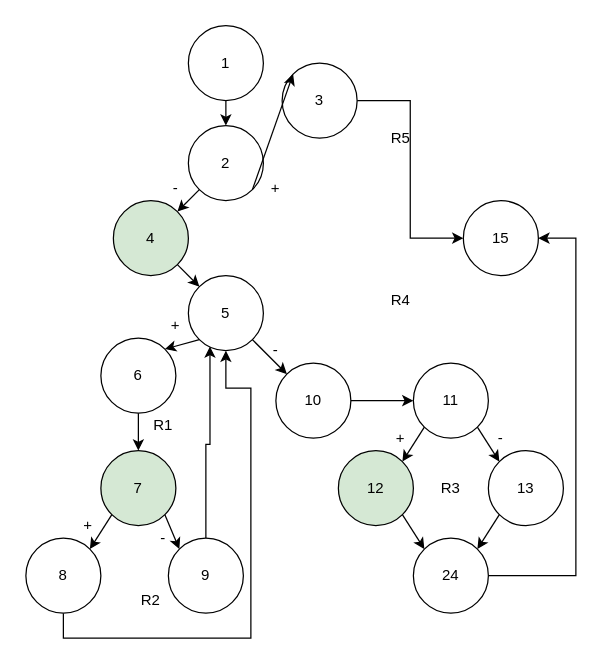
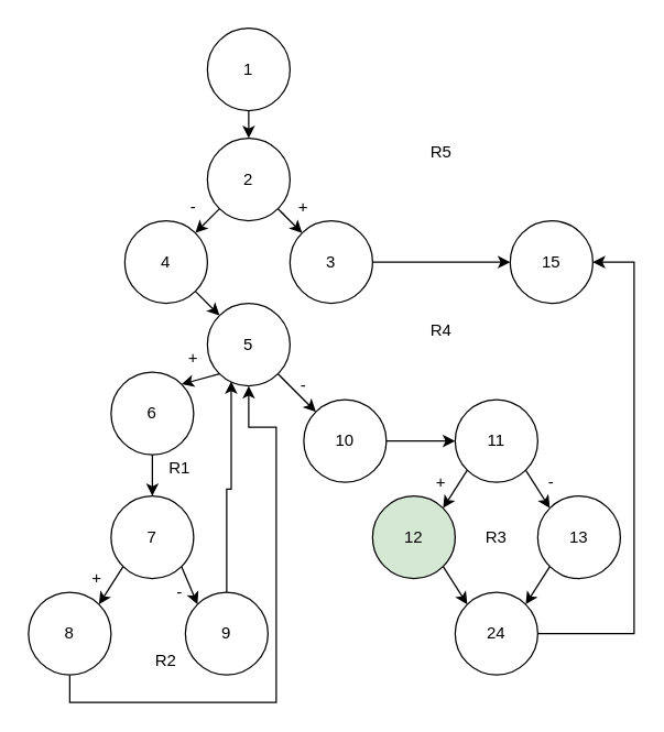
  <mxCell id="0" />
  <mxCell id="1" parent="0" />
  <mxCell id="2" value="1" style="ellipse;whiteSpace=wrap;html=1;aspect=fixed;" parent="1" vertex="1"><mxGeometry x="150" y="20" width="60" height="60" as="geometry" /></mxCell>
  <mxCell id="3" value="2" style="ellipse;whiteSpace=wrap;html=1;aspect=fixed;" parent="1" vertex="1"><mxGeometry x="150" y="100" width="60" height="60" as="geometry" /></mxCell>
- <mxCell id="4" value="4" style="ellipse;whiteSpace=wrap;html=1;aspect=fixed;fillColor=#d5e8d4;" parent="1" vertex="1"><mxGeometry x="90" y="160" width="60" height="60" as="geometry" /></mxCell>
+ <mxCell id="4" value="4" style="ellipse;whiteSpace=wrap;html=1;aspect=fixed;" parent="1" vertex="1"><mxGeometry x="90" y="160" width="60" height="60" as="geometry" /></mxCell>
  <mxCell id="5" style="edgeStyle=orthogonalEdgeStyle;rounded=0;orthogonalLoop=1;jettySize=auto;html=1;exitX=1;exitY=0.5;exitDx=0;exitDy=0;entryX=0;entryY=0.5;entryDx=0;entryDy=0;" edge="1" parent="1" source="6" target="47"><mxGeometry relative="1" as="geometry" /></mxCell>
- <mxCell id="6" value="3" style="ellipse;whiteSpace=wrap;html=1;aspect=fixed;" parent="1" vertex="1"><mxGeometry x="225" y="50" width="60" height="60" as="geometry" /></mxCell>
+ <mxCell id="6" value="3" style="ellipse;whiteSpace=wrap;html=1;aspect=fixed;" parent="1" vertex="1"><mxGeometry x="210" y="160" width="60" height="60" as="geometry" /></mxCell>
  <mxCell id="7" value="5" style="ellipse;whiteSpace=wrap;html=1;aspect=fixed;" parent="1" vertex="1"><mxGeometry x="150" y="220" width="60" height="60" as="geometry" /></mxCell>
  <mxCell id="8" value="6" style="ellipse;whiteSpace=wrap;html=1;aspect=fixed;" parent="1" vertex="1"><mxGeometry x="80" y="270" width="60" height="60" as="geometry" /></mxCell>
- <mxCell id="9" value="7" style="ellipse;whiteSpace=wrap;html=1;aspect=fixed;fillColor=#d5e8d4;" parent="1" vertex="1"><mxGeometry x="80" y="360" width="60" height="60" as="geometry" /></mxCell>
+ <mxCell id="9" value="7" style="ellipse;whiteSpace=wrap;html=1;aspect=fixed;" parent="1" vertex="1"><mxGeometry x="80" y="360" width="60" height="60" as="geometry" /></mxCell>
  <mxCell id="10" style="edgeStyle=orthogonalEdgeStyle;rounded=0;orthogonalLoop=1;jettySize=auto;html=1;exitX=0.5;exitY=1;exitDx=0;exitDy=0;entryX=0.5;entryY=1;entryDx=0;entryDy=0;" parent="1" source="11" target="7" edge="1"><mxGeometry relative="1" as="geometry"><mxPoint x="200" y="380" as="targetPoint" /><Array as="points"><mxPoint x="50" y="510" /><mxPoint x="200" y="510" /><mxPoint x="200" y="310" /><mxPoint x="180" y="310" /></Array></mxGeometry></mxCell>
  <mxCell id="11" value="8" style="ellipse;whiteSpace=wrap;html=1;aspect=fixed;" parent="1" vertex="1"><mxGeometry x="20" y="430" width="60" height="60" as="geometry" /></mxCell>
  <mxCell id="12" style="edgeStyle=orthogonalEdgeStyle;rounded=0;orthogonalLoop=1;jettySize=auto;html=1;entryX=0.288;entryY=0.946;entryDx=0;entryDy=0;entryPerimeter=0;" parent="1" source="13" target="7" edge="1"><mxGeometry relative="1" as="geometry" /></mxCell>
  <mxCell id="13" value="9" style="ellipse;whiteSpace=wrap;html=1;aspect=fixed;" parent="1" vertex="1"><mxGeometry x="134" y="430" width="60" height="60" as="geometry" /></mxCell>
  <mxCell id="14" value="10" style="ellipse;whiteSpace=wrap;html=1;aspect=fixed;" parent="1" vertex="1"><mxGeometry x="220" y="290" width="60" height="60" as="geometry" /></mxCell>
  <mxCell id="15" value="11" style="ellipse;whiteSpace=wrap;html=1;aspect=fixed;" parent="1" vertex="1"><mxGeometry x="330" y="290" width="60" height="60" as="geometry" /></mxCell>
  <mxCell id="16" value="12" style="ellipse;whiteSpace=wrap;html=1;aspect=fixed;fillColor=#d5e8d4;" parent="1" vertex="1"><mxGeometry x="270" y="360" width="60" height="60" as="geometry" /></mxCell>
  <mxCell id="17" value="13" style="ellipse;whiteSpace=wrap;html=1;aspect=fixed;" parent="1" vertex="1"><mxGeometry x="390" y="360" width="60" height="60" as="geometry" /></mxCell>
  <mxCell id="18" style="edgeStyle=orthogonalEdgeStyle;rounded=0;orthogonalLoop=1;jettySize=auto;html=1;exitX=1;exitY=0.5;exitDx=0;exitDy=0;entryX=1;entryY=0.5;entryDx=0;entryDy=0;" edge="1" parent="1" source="19" target="47"><mxGeometry relative="1" as="geometry"><Array as="points"><mxPoint x="460" y="460" /><mxPoint x="460" y="190" /></Array></mxGeometry></mxCell>
  <mxCell id="19" value="24" style="ellipse;whiteSpace=wrap;html=1;aspect=fixed;" parent="1" vertex="1"><mxGeometry x="330" y="430" width="60" height="60" as="geometry" /></mxCell>
  <mxCell id="20" value="" style="endArrow=classic;html=1;exitX=0.5;exitY=1;exitDx=0;exitDy=0;entryX=0.5;entryY=0;entryDx=0;entryDy=0;" parent="1" source="2" target="3" edge="1"><mxGeometry width="50" height="50" relative="1" as="geometry"><mxPoint x="-80" y="150" as="sourcePoint" /><mxPoint x="-80" y="190" as="targetPoint" /></mxGeometry></mxCell>
  <mxCell id="21" value="" style="endArrow=classic;html=1;exitX=0;exitY=1;exitDx=0;exitDy=0;entryX=1;entryY=0;entryDx=0;entryDy=0;" parent="1" source="3" target="4" edge="1"><mxGeometry width="50" height="50" relative="1" as="geometry"><mxPoint x="-70" y="160" as="sourcePoint" /><mxPoint x="-70" y="200" as="targetPoint" /></mxGeometry></mxCell>
  <mxCell id="22" value="" style="endArrow=classic;html=1;exitX=1;exitY=1;exitDx=0;exitDy=0;entryX=0;entryY=0;entryDx=0;entryDy=0;" parent="1" source="3" target="6" edge="1"><mxGeometry width="50" height="50" relative="1" as="geometry"><mxPoint x="-60" y="170" as="sourcePoint" /><mxPoint x="-60" y="210" as="targetPoint" /></mxGeometry></mxCell>
  <mxCell id="23" value="" style="endArrow=classic;html=1;exitX=1;exitY=1;exitDx=0;exitDy=0;entryX=0;entryY=0;entryDx=0;entryDy=0;" parent="1" source="4" target="7" edge="1"><mxGeometry width="50" height="50" relative="1" as="geometry"><mxPoint x="-50" y="180" as="sourcePoint" /><mxPoint x="-50" y="220" as="targetPoint" /></mxGeometry></mxCell>
  <mxCell id="24" value="" style="endArrow=classic;html=1;exitX=0;exitY=1;exitDx=0;exitDy=0;entryX=1;entryY=0;entryDx=0;entryDy=0;" parent="1" source="7" target="8" edge="1"><mxGeometry width="50" height="50" relative="1" as="geometry"><mxPoint x="-40" y="190" as="sourcePoint" /><mxPoint x="-40" y="230" as="targetPoint" /></mxGeometry></mxCell>
  <mxCell id="25" value="" style="endArrow=classic;html=1;exitX=0.5;exitY=1;exitDx=0;exitDy=0;entryX=0.5;entryY=0;entryDx=0;entryDy=0;" parent="1" source="8" target="9" edge="1"><mxGeometry width="50" height="50" relative="1" as="geometry"><mxPoint x="-30" y="200" as="sourcePoint" /><mxPoint x="-30" y="240" as="targetPoint" /></mxGeometry></mxCell>
  <mxCell id="26" value="" style="endArrow=classic;html=1;exitX=0;exitY=1;exitDx=0;exitDy=0;entryX=1;entryY=0;entryDx=0;entryDy=0;" parent="1" source="9" target="11" edge="1"><mxGeometry width="50" height="50" relative="1" as="geometry"><mxPoint x="-20" y="210" as="sourcePoint" /><mxPoint x="-20" y="250" as="targetPoint" /></mxGeometry></mxCell>
  <mxCell id="27" value="" style="endArrow=classic;html=1;exitX=1;exitY=1;exitDx=0;exitDy=0;entryX=0;entryY=0;entryDx=0;entryDy=0;" parent="1" source="9" target="13" edge="1"><mxGeometry width="50" height="50" relative="1" as="geometry"><mxPoint x="-10" y="220" as="sourcePoint" /><mxPoint x="-10" y="260" as="targetPoint" /></mxGeometry></mxCell>
  <mxCell id="28" value="" style="endArrow=classic;html=1;exitX=1;exitY=1;exitDx=0;exitDy=0;entryX=0;entryY=0;entryDx=0;entryDy=0;" parent="1" source="7" target="14" edge="1"><mxGeometry width="50" height="50" relative="1" as="geometry"><mxPoint x="0" y="230" as="sourcePoint" /><mxPoint x="0" y="270" as="targetPoint" /></mxGeometry></mxCell>
  <mxCell id="29" value="" style="endArrow=classic;html=1;exitX=1;exitY=0.5;exitDx=0;exitDy=0;entryX=0;entryY=0.5;entryDx=0;entryDy=0;" parent="1" source="14" target="15" edge="1"><mxGeometry width="50" height="50" relative="1" as="geometry"><mxPoint x="10" y="240" as="sourcePoint" /><mxPoint x="10" y="280" as="targetPoint" /></mxGeometry></mxCell>
  <mxCell id="30" value="" style="endArrow=classic;html=1;exitX=0;exitY=1;exitDx=0;exitDy=0;entryX=1;entryY=0;entryDx=0;entryDy=0;" parent="1" source="15" target="16" edge="1"><mxGeometry width="50" height="50" relative="1" as="geometry"><mxPoint x="20" y="250" as="sourcePoint" /><mxPoint x="20" y="290" as="targetPoint" /></mxGeometry></mxCell>
  <mxCell id="31" value="" style="endArrow=classic;html=1;exitX=1;exitY=1;exitDx=0;exitDy=0;entryX=0;entryY=0;entryDx=0;entryDy=0;" parent="1" source="15" target="17" edge="1"><mxGeometry width="50" height="50" relative="1" as="geometry"><mxPoint x="30" y="260" as="sourcePoint" /><mxPoint x="30" y="300" as="targetPoint" /></mxGeometry></mxCell>
  <mxCell id="32" value="" style="endArrow=classic;html=1;exitX=1;exitY=1;exitDx=0;exitDy=0;entryX=0;entryY=0;entryDx=0;entryDy=0;" parent="1" source="16" target="19" edge="1"><mxGeometry width="50" height="50" relative="1" as="geometry"><mxPoint x="40" y="270" as="sourcePoint" /><mxPoint x="40" y="310" as="targetPoint" /></mxGeometry></mxCell>
  <mxCell id="33" value="" style="endArrow=classic;html=1;exitX=0;exitY=1;exitDx=0;exitDy=0;entryX=1;entryY=0;entryDx=0;entryDy=0;" parent="1" source="17" target="19" edge="1"><mxGeometry width="50" height="50" relative="1" as="geometry"><mxPoint x="50" y="280" as="sourcePoint" /><mxPoint x="50" y="320" as="targetPoint" /></mxGeometry></mxCell>
  <mxCell id="34" value="+" style="text;html=1;strokeColor=none;fillColor=none;align=center;verticalAlign=middle;whiteSpace=wrap;rounded=0;" parent="1" vertex="1"><mxGeometry x="200" y="140" width="40" height="20" as="geometry" /></mxCell>
  <mxCell id="35" value="-" style="text;html=1;strokeColor=none;fillColor=none;align=center;verticalAlign=middle;whiteSpace=wrap;rounded=0;" parent="1" vertex="1"><mxGeometry x="120" y="140" width="40" height="20" as="geometry" /></mxCell>
  <mxCell id="36" value="+" style="text;html=1;strokeColor=none;fillColor=none;align=center;verticalAlign=middle;whiteSpace=wrap;rounded=0;" parent="1" vertex="1"><mxGeometry x="120" y="250" width="40" height="20" as="geometry" /></mxCell>
  <mxCell id="37" value="-" style="text;html=1;strokeColor=none;fillColor=none;align=center;verticalAlign=middle;whiteSpace=wrap;rounded=0;" parent="1" vertex="1"><mxGeometry x="200" y="270" width="40" height="20" as="geometry" /></mxCell>
  <mxCell id="38" value="+" style="text;html=1;strokeColor=none;fillColor=none;align=center;verticalAlign=middle;whiteSpace=wrap;rounded=0;" parent="1" vertex="1"><mxGeometry x="50" y="410" width="40" height="20" as="geometry" /></mxCell>
  <mxCell id="39" value="-" style="text;html=1;strokeColor=none;fillColor=none;align=center;verticalAlign=middle;whiteSpace=wrap;rounded=0;" parent="1" vertex="1"><mxGeometry x="110" y="420" width="40" height="20" as="geometry" /></mxCell>
  <mxCell id="40" value="+" style="text;html=1;strokeColor=none;fillColor=none;align=center;verticalAlign=middle;whiteSpace=wrap;rounded=0;" parent="1" vertex="1"><mxGeometry x="300" y="340" width="40" height="20" as="geometry" /></mxCell>
  <mxCell id="41" value="-" style="text;html=1;strokeColor=none;fillColor=none;align=center;verticalAlign=middle;whiteSpace=wrap;rounded=0;" parent="1" vertex="1"><mxGeometry x="380" y="340" width="40" height="20" as="geometry" /></mxCell>
  <mxCell id="42" value="R1" style="text;html=1;strokeColor=none;fillColor=none;align=center;verticalAlign=middle;whiteSpace=wrap;rounded=0;" parent="1" vertex="1"><mxGeometry x="110" y="330" width="40" height="20" as="geometry" /></mxCell>
  <mxCell id="43" value="R2" style="text;html=1;strokeColor=none;fillColor=none;align=center;verticalAlign=middle;whiteSpace=wrap;rounded=0;" parent="1" vertex="1"><mxGeometry x="100" y="470" width="40" height="20" as="geometry" /></mxCell>
  <mxCell id="44" value="R3" style="text;html=1;strokeColor=none;fillColor=none;align=center;verticalAlign=middle;whiteSpace=wrap;rounded=0;" parent="1" vertex="1"><mxGeometry x="340" y="380" width="40" height="20" as="geometry" /></mxCell>
  <mxCell id="45" value="R4" style="text;html=1;strokeColor=none;fillColor=none;align=center;verticalAlign=middle;whiteSpace=wrap;rounded=0;" parent="1" vertex="1"><mxGeometry x="300" y="230" width="40" height="20" as="geometry" /></mxCell>
  <mxCell id="46" value="R5" style="text;html=1;strokeColor=none;fillColor=none;align=center;verticalAlign=middle;whiteSpace=wrap;rounded=0;" vertex="1" parent="1"><mxGeometry x="300" y="100" width="40" height="20" as="geometry" /></mxCell>
  <mxCell id="47" value="15" style="ellipse;whiteSpace=wrap;html=1;aspect=fixed;" vertex="1" parent="1"><mxGeometry x="370" y="160" width="60" height="60" as="geometry" /></mxCell>
